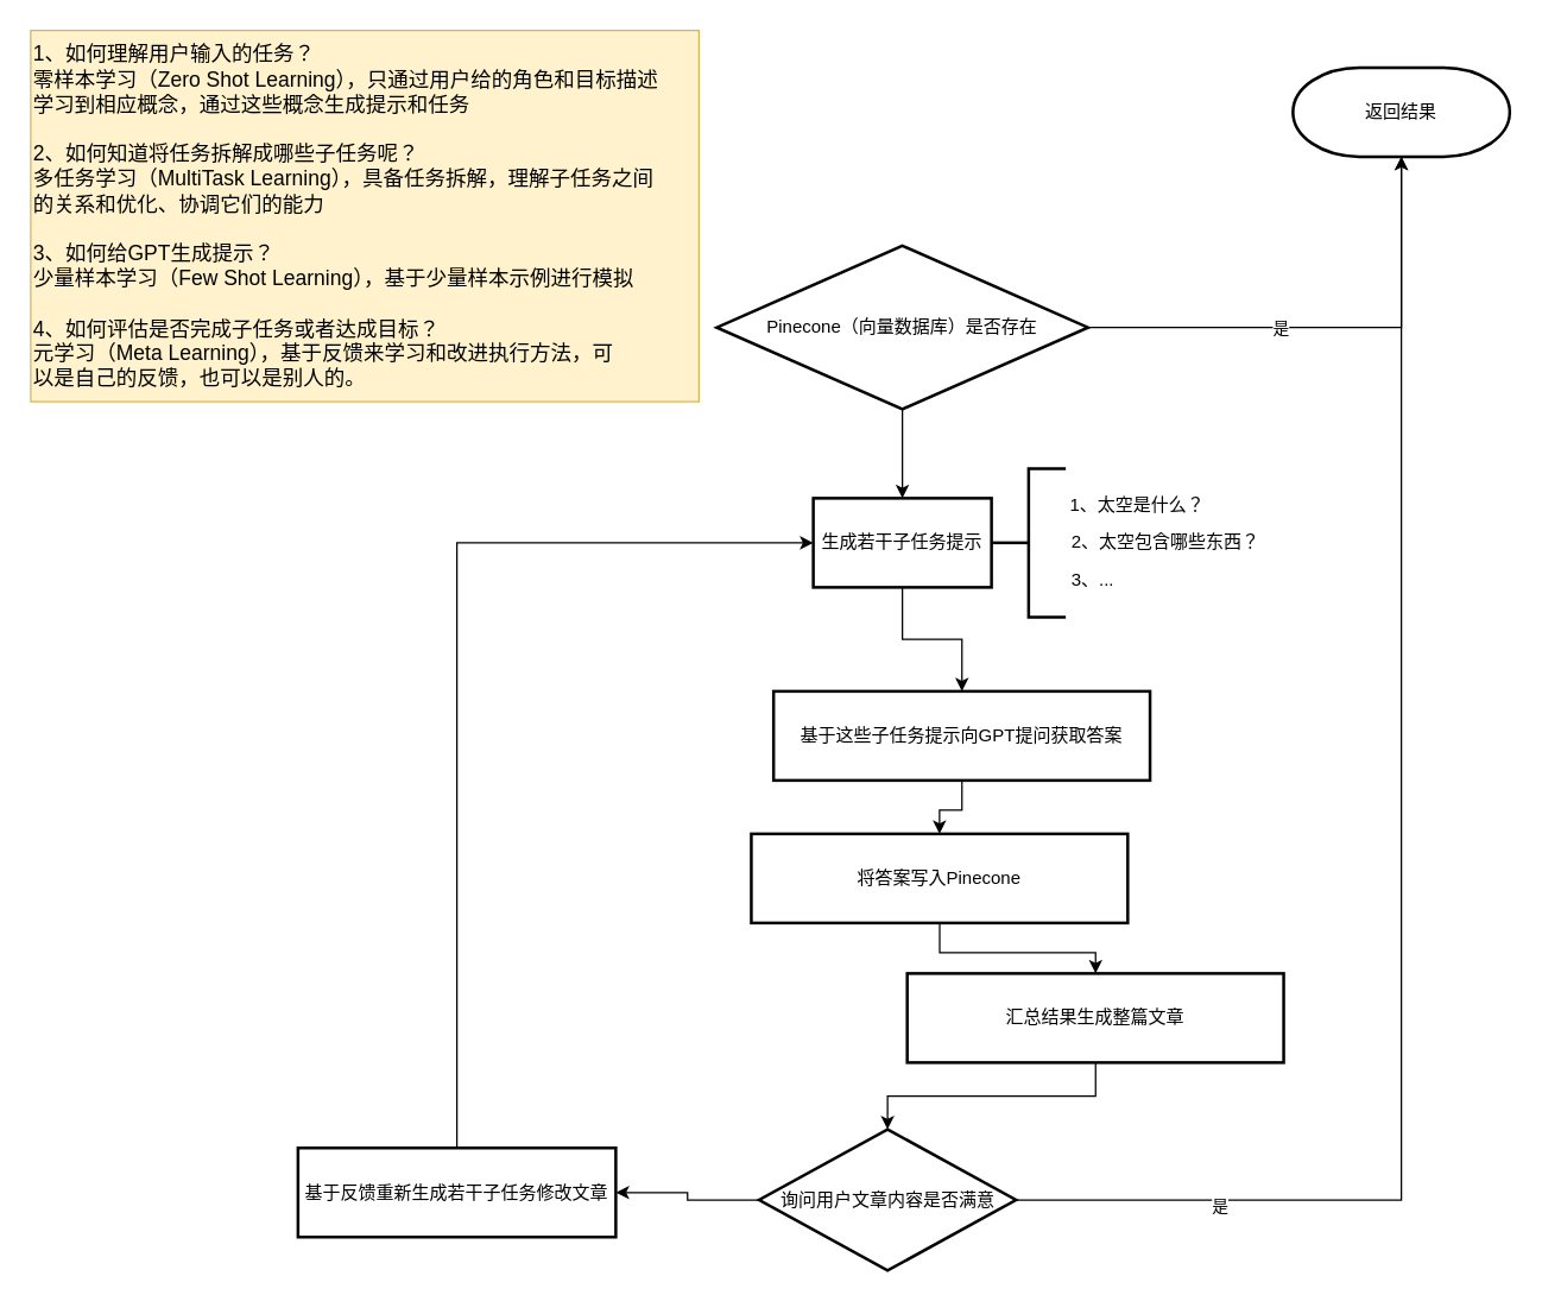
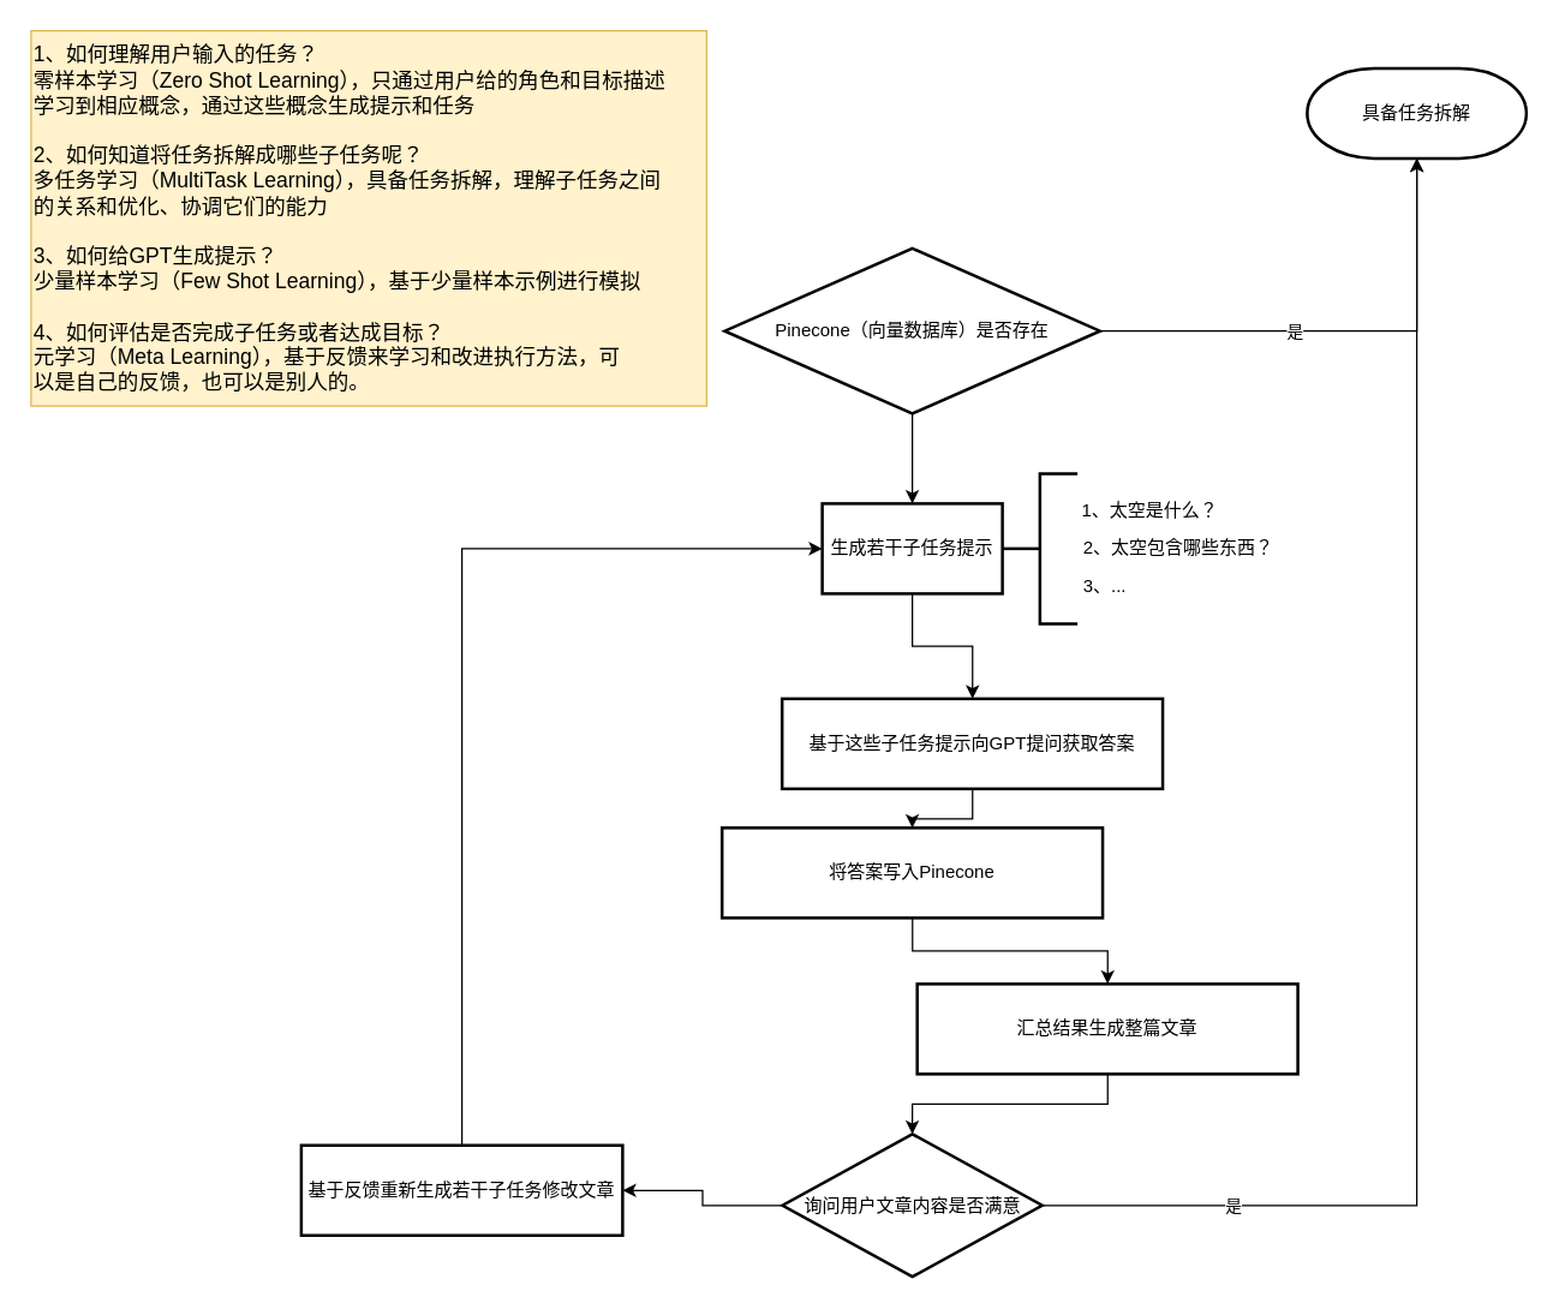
  <mxCell id="0" />
  <mxCell id="1" parent="0" />
  <mxCell id="2" style="edgeStyle=orthogonalEdgeStyle;rounded=0;orthogonalLoop=1;jettySize=auto;html=1;entryX=0.5;entryY=1;entryDx=0;entryDy=0;entryPerimeter=0;" edge="1" parent="1" source="5" target="6"><mxGeometry relative="1" as="geometry" /></mxCell>
  <mxCell id="3" value="是" style="edgeLabel;html=1;align=center;verticalAlign=middle;resizable=0;points=[];" vertex="1" connectable="0" parent="2"><mxGeometry x="-0.21" relative="1" as="geometry"><mxPoint as="offset" /></mxGeometry></mxCell>
  <mxCell id="4" value="" style="edgeStyle=orthogonalEdgeStyle;rounded=0;orthogonalLoop=1;jettySize=auto;html=1;" edge="1" parent="1" source="5" target="8"><mxGeometry relative="1" as="geometry" /></mxCell>
  <mxCell id="5" value="Pinecone（向量数据库）是否存在" style="strokeWidth=2;html=1;shape=mxgraph.flowchart.decision;whiteSpace=wrap;" vertex="1" parent="1"><mxGeometry x="482" y="165" width="250" height="110" as="geometry" /></mxCell>
- <mxCell id="6" value="返回结果" style="strokeWidth=2;html=1;shape=mxgraph.flowchart.terminator;whiteSpace=wrap;" vertex="1" parent="1"><mxGeometry x="870" y="45" width="146" height="60" as="geometry" /></mxCell>
+ <mxCell id="6" value="具备任务拆解" style="strokeWidth=2;html=1;shape=mxgraph.flowchart.terminator;whiteSpace=wrap;" vertex="1" parent="1"><mxGeometry x="870" y="45" width="146" height="60" as="geometry" /></mxCell>
  <mxCell id="7" value="" style="edgeStyle=orthogonalEdgeStyle;rounded=0;orthogonalLoop=1;jettySize=auto;html=1;" edge="1" parent="1" source="8" target="14"><mxGeometry relative="1" as="geometry" /></mxCell>
  <mxCell id="8" value="生成若干子任务提示" style="whiteSpace=wrap;html=1;strokeWidth=2;" vertex="1" parent="1"><mxGeometry x="547" y="335" width="120" height="60" as="geometry" /></mxCell>
  <mxCell id="9" value="" style="strokeWidth=2;html=1;shape=mxgraph.flowchart.annotation_2;align=left;labelPosition=right;pointerEvents=1;" vertex="1" parent="1"><mxGeometry x="667" y="315" width="50" height="100" as="geometry" /></mxCell>
  <mxCell id="10" value="1、太空是什么？" style="text;html=1;align=center;verticalAlign=middle;resizable=0;points=[];autosize=1;strokeColor=none;fillColor=none;" vertex="1" parent="1"><mxGeometry x="710" y="325" width="110" height="30" as="geometry" /></mxCell>
  <mxCell id="11" value="2、太空包含哪些东西？" style="text;html=1;align=center;verticalAlign=middle;resizable=0;points=[];autosize=1;strokeColor=none;fillColor=none;" vertex="1" parent="1"><mxGeometry x="709" y="350" width="150" height="30" as="geometry" /></mxCell>
  <mxCell id="12" value="3、..." style="text;html=1;align=center;verticalAlign=middle;resizable=0;points=[];autosize=1;strokeColor=none;fillColor=none;" vertex="1" parent="1"><mxGeometry x="710" y="375" width="50" height="30" as="geometry" /></mxCell>
  <mxCell id="13" value="" style="edgeStyle=orthogonalEdgeStyle;rounded=0;orthogonalLoop=1;jettySize=auto;html=1;entryX=0.5;entryY=0;entryDx=0;entryDy=0;" edge="1" parent="1" source="14" target="23"><mxGeometry relative="1" as="geometry"><mxPoint x="610" y="545" as="targetPoint" /></mxGeometry></mxCell>
  <mxCell id="14" value="基于这些子任务提示向GPT提问获取答案" style="whiteSpace=wrap;html=1;strokeWidth=2;" vertex="1" parent="1"><mxGeometry x="520.25" y="465" width="253.5" height="60" as="geometry" /></mxCell>
  <mxCell id="15" value="" style="edgeStyle=orthogonalEdgeStyle;rounded=0;orthogonalLoop=1;jettySize=auto;html=1;entryX=0.5;entryY=1;entryDx=0;entryDy=0;entryPerimeter=0;" edge="1" parent="1" source="18" target="6"><mxGeometry relative="1" as="geometry"><mxPoint x="883" y="802.5" as="targetPoint" /></mxGeometry></mxCell>
  <mxCell id="16" value="是" style="edgeLabel;html=1;align=center;verticalAlign=middle;resizable=0;points=[];" vertex="1" connectable="0" parent="15"><mxGeometry x="-0.296" y="3" relative="1" as="geometry"><mxPoint x="-120" y="83" as="offset" /></mxGeometry></mxCell>
  <mxCell id="17" value="" style="edgeStyle=orthogonalEdgeStyle;rounded=0;orthogonalLoop=1;jettySize=auto;html=1;" edge="1" parent="1" source="18" target="20"><mxGeometry relative="1" as="geometry" /></mxCell>
- <mxCell id="18" value="询问用户文章内容是否满意" style="rhombus;whiteSpace=wrap;html=1;strokeWidth=2;" vertex="1" parent="1"><mxGeometry x="510.5" y="760" width="173" height="95" as="geometry" /></mxCell>
+ <mxCell id="18" value="询问用户文章内容是否满意" style="rhombus;whiteSpace=wrap;html=1;strokeWidth=2;" vertex="1" parent="1"><mxGeometry x="520.5" y="755" width="173" height="95" as="geometry" /></mxCell>
  <mxCell id="19" style="edgeStyle=orthogonalEdgeStyle;rounded=0;orthogonalLoop=1;jettySize=auto;html=1;entryX=0;entryY=0.5;entryDx=0;entryDy=0;exitX=0.5;exitY=0;exitDx=0;exitDy=0;" edge="1" parent="1" source="20" target="8"><mxGeometry relative="1" as="geometry" /></mxCell>
- <mxCell id="20" value="基于反馈重新生成若干子任务修改文章" style="whiteSpace=wrap;html=1;strokeWidth=2;" vertex="1" parent="1"><mxGeometry x="200" y="772.5" width="214" height="60" as="geometry" /></mxCell>
+ <mxCell id="20" value="基于反馈重新生成若干子任务修改文章" style="whiteSpace=wrap;html=1;strokeWidth=2;" vertex="1" parent="1"><mxGeometry x="200" y="762.5" width="214" height="60" as="geometry" /></mxCell>
  <mxCell id="21" value="&lt;font style=&quot;font-size: 14px;&quot;&gt;1、如何理解用户输入的任务？&lt;br style=&quot;border-color: var(--border-color);&quot;&gt;零样本学习（Zero Shot Learning），只通过用户给的角色和目标描述&lt;br&gt;学习到相应概念，通过这些概念生成提示和任务&lt;br&gt;&lt;br&gt;2、如何知道将任务拆解成哪些子任务呢？&lt;br&gt;多任务学习（MultiTask Learning），具备任务拆解，理解子任务之间&lt;br&gt;的关系和优化、协调它们的能力&lt;br&gt;&lt;br&gt;3、如何给GPT生成提示？&lt;br&gt;少量样本学习（Few Shot Learning），基于少量样本示例进行模拟&lt;br&gt;&lt;br&gt;4、如何评估是否完成子任务或者达成目标？&lt;br&gt;元学习（Meta Learning），基于反馈来学习和改进执行方法，可&lt;br&gt;以是自己的反馈，也可以是别人的。&lt;br&gt;&lt;/font&gt;" style="text;html=1;align=left;verticalAlign=middle;resizable=0;points=[];autosize=1;strokeColor=#d6b656;fillColor=#fff2cc;" vertex="1" parent="1"><mxGeometry x="20" y="20" width="450" height="250" as="geometry" /></mxCell>
  <mxCell id="22" style="edgeStyle=orthogonalEdgeStyle;rounded=0;orthogonalLoop=1;jettySize=auto;html=1;" edge="1" parent="1" source="23" target="25"><mxGeometry relative="1" as="geometry" /></mxCell>
- <mxCell id="23" value="将答案写入Pinecone" style="whiteSpace=wrap;html=1;strokeWidth=2;" vertex="1" parent="1"><mxGeometry x="505.25" y="561" width="253.5" height="60" as="geometry" /></mxCell>
+ <mxCell id="23" value="将答案写入Pinecone" style="whiteSpace=wrap;html=1;strokeWidth=2;" vertex="1" parent="1"><mxGeometry x="480.25" y="551" width="253.5" height="60" as="geometry" /></mxCell>
  <mxCell id="24" style="edgeStyle=orthogonalEdgeStyle;rounded=0;orthogonalLoop=1;jettySize=auto;html=1;entryX=0.5;entryY=0;entryDx=0;entryDy=0;" edge="1" parent="1" source="25" target="18"><mxGeometry relative="1" as="geometry" /></mxCell>
  <mxCell id="25" value="汇总结果生成整篇文章" style="whiteSpace=wrap;html=1;strokeWidth=2;" vertex="1" parent="1"><mxGeometry x="610.25" y="655" width="253.5" height="60" as="geometry" /></mxCell>
